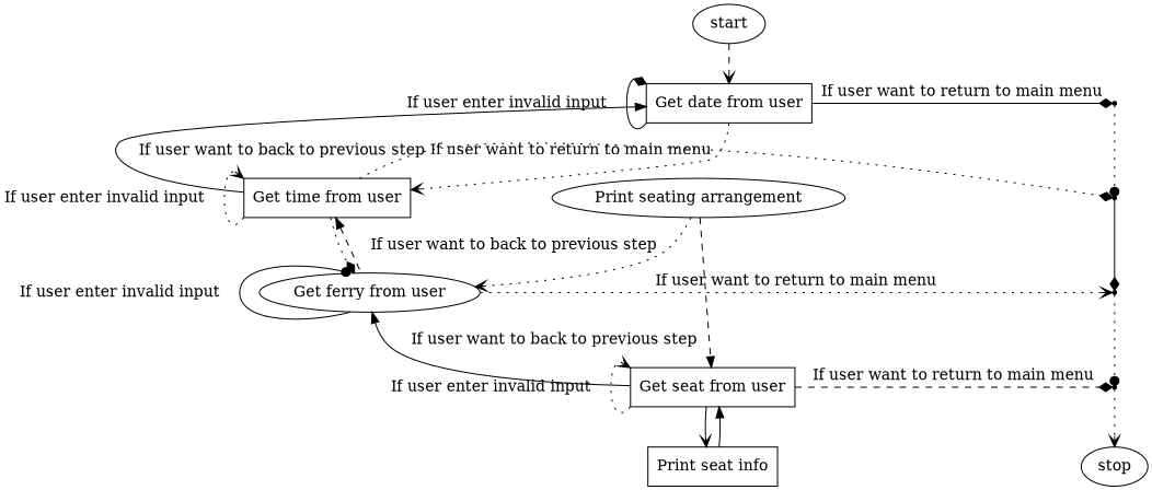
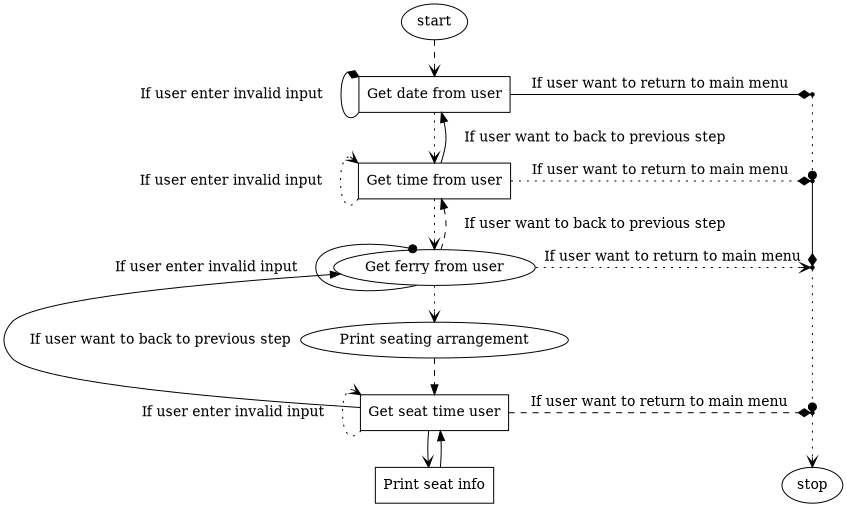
  digraph {
    fontname="DejaVu Serif"
    node [fontname="DejaVu Serif" shape=point]
    edge [arrowhead=vee fontname="DejaVu Serif" style=dotted weight=1]
    _a
    n2 [label="Get date from user" shape=box]
    _b
    n4 [label="Get time from user" shape=box]
    _c
    n6 [label="Get ferry from user" shape=ellipse]
    _d
-   n8 [label="Get seat from user" shape=box]
+   n8 [label="Get seat time user" shape=box]
    n9 [label="Print seating arrangement" shape=ellipse]
    stop [shape=ellipse]
    n11 [label="Print seat info" shape=box]
    start [shape=ellipse]
    subgraph sub_1 {
      rank=same
      _a
      n2
    }
    subgraph sub_2 {
      rank=same
      _b
      n4
    }
    subgraph sub_3 {
      rank=same
      _c
      n6
    }
    subgraph sub_4 {
      rank=same
      _d
      n8
    }
    _a -> _b [arrowhead=dot weight=100]
    n2 -> _a [arrowhead=diamond label="If user want to return to main menu" style=solid]
    n2 -> n2 [arrowhead=diamond headport=nw label="If user enter invalid input    " style=solid tailport=sw]
    n2 -> n4 [weight=100]
    n2 -> n4 [dir=back label="    If user want to back to previous step" style=solid arrowhead=""]
    _b -> _c [arrowhead=diamond style=solid weight=100]
    n4 -> _b [arrowhead=diamond label="If user want to return to main menu"]
    n4 -> n4 [headport=nw label="If user enter invalid input    " tailport=sw]
-   n4 -> n6 [arrowhead=diamond weight=100]
+   n4 -> n6 [weight=100]
    n4 -> n6 [dir=back label="    If user want to back to previous step" style=dashed arrowhead=""]
    _c -> _d [arrowhead=dot weight=100]
    n6 -> _c [label="If user want to return to main menu"]
    n6 -> n6 [arrowhead=dot headport=nw label="If user enter invalid input    " style=solid tailport=sw]
    n6 -> n8 [dir=back label="    If user want to back to previous step" style=solid arrowhead=""]
-   n9 -> n6 [weight=100]
+   n6 -> n9 [weight=100]
    _d -> stop [weight=100]
    n8 -> _d [arrowhead=diamond label="If user want to return to main menu" style=dashed]
    n8 -> n8 [headport=nw label="If user enter invalid input    " tailport=sw]
    n8 -> n11 [style=solid weight=100]
    n8 -> n11 [dir=back style=solid arrowhead=""]
    n9 -> n8 [arrowhead=normal style=dashed weight=100]
    start -> n2 [style=dashed weight=100]
  }
